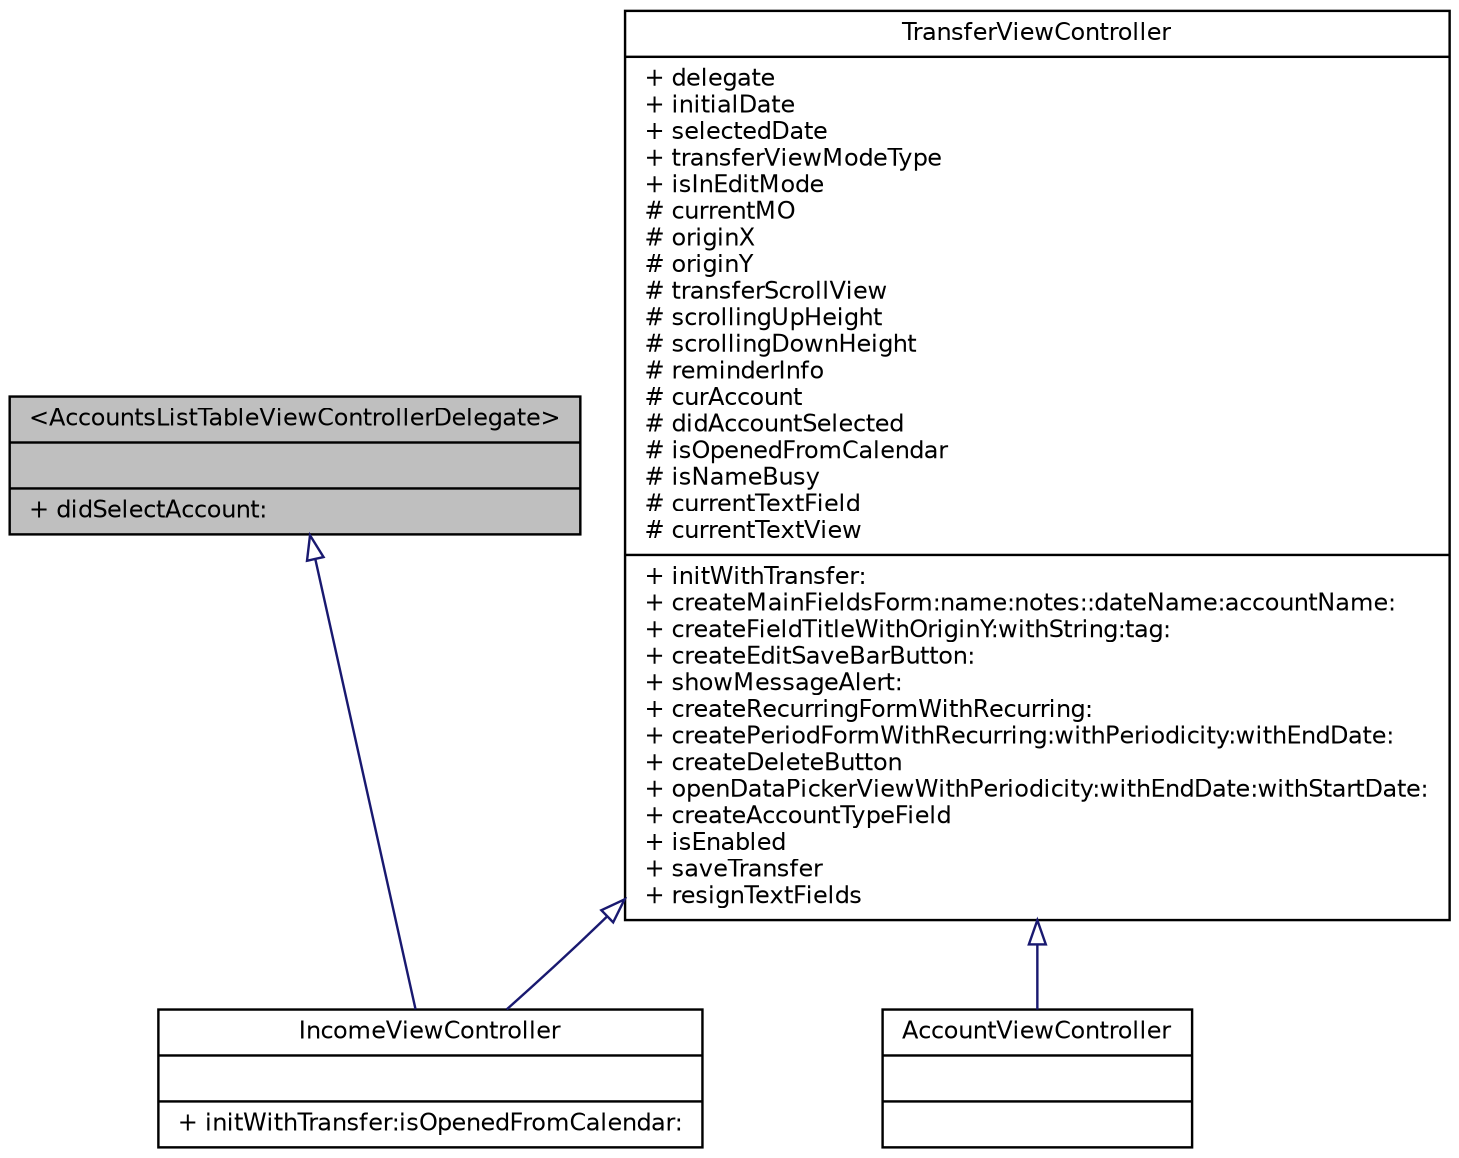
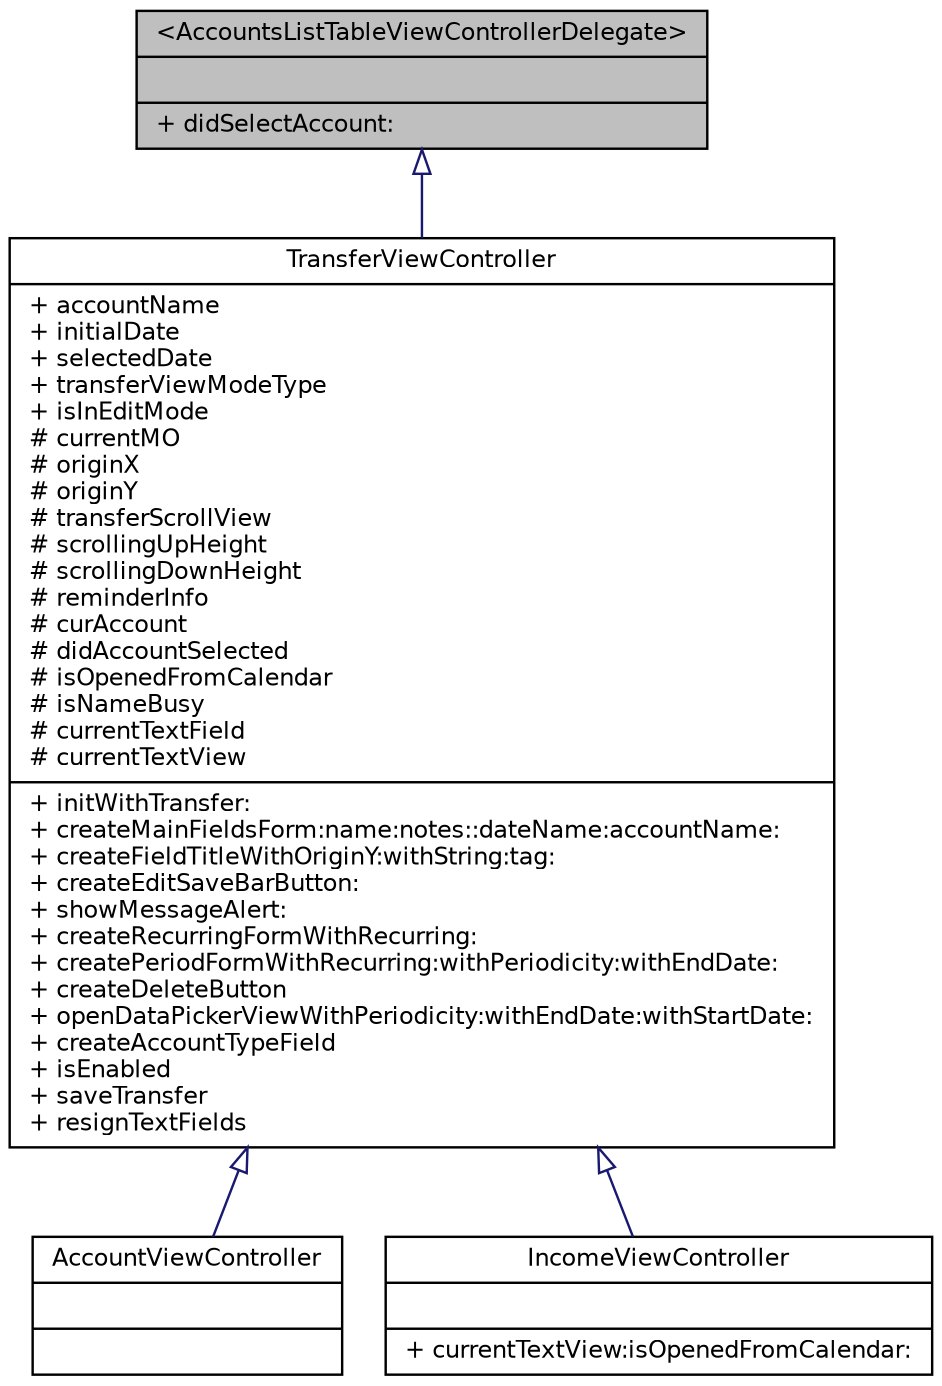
  digraph {
    node [color=black fillcolor=white fontname=Helvetica fontsize=10 shape=record style=filled]
    edge [arrowtail=empty color=midnightblue dir=back fontname=Helvetica fontsize=10 labelfontname=Helvetica labelfontsize=10 style=solid]
    n1 [fillcolor=grey75 fontcolor=black height=0.2 label="{\<AccountsListTableViewControllerDelegate\>\n||+ didSelectAccount:\l}" width=0.4]
-   n2 [height=0.2 label="{TransferViewController\n|+ delegate\l+ initialDate\l+ selectedDate\l+ transferViewModeType\l+ isInEditMode\l# currentMO\l# originX\l# originY\l# transferScrollView\l# scrollingUpHeight\l# scrollingDownHeight\l# reminderInfo\l# curAccount\l# didAccountSelected\l# isOpenedFromCalendar\l# isNameBusy\l# currentTextField\l# currentTextView\l|+ initWithTransfer:\l+ createMainFieldsForm:name:notes::dateName:accountName:\l+ createFieldTitleWithOriginY:withString:tag:\l+ createEditSaveBarButton:\l+ showMessageAlert:\l+ createRecurringFormWithRecurring:\l+ createPeriodFormWithRecurring:withPeriodicity:withEndDate:\l+ createDeleteButton\l+ openDataPickerViewWithPeriodicity:withEndDate:withStartDate:\l+ createAccountTypeField\l+ isEnabled\l+ saveTransfer\l+ resignTextFields\l}" width=0.4]
+   n2 [height=0.2 label="{TransferViewController\n|+ accountName\l+ initialDate\l+ selectedDate\l+ transferViewModeType\l+ isInEditMode\l# currentMO\l# originX\l# originY\l# transferScrollView\l# scrollingUpHeight\l# scrollingDownHeight\l# reminderInfo\l# curAccount\l# didAccountSelected\l# isOpenedFromCalendar\l# isNameBusy\l# currentTextField\l# currentTextView\l|+ initWithTransfer:\l+ createMainFieldsForm:name:notes::dateName:accountName:\l+ createFieldTitleWithOriginY:withString:tag:\l+ createEditSaveBarButton:\l+ showMessageAlert:\l+ createRecurringFormWithRecurring:\l+ createPeriodFormWithRecurring:withPeriodicity:withEndDate:\l+ createDeleteButton\l+ openDataPickerViewWithPeriodicity:withEndDate:withStartDate:\l+ createAccountTypeField\l+ isEnabled\l+ saveTransfer\l+ resignTextFields\l}" width=0.4]
    n3 [height=0.2 label="{AccountViewController\n||}" width=0.4]
-   n4 [height=0.2 label="{IncomeViewController\n||+ initWithTransfer:isOpenedFromCalendar:\l}" width=0.4]
-   n1 -> n4
+   n4 [height=0.2 label="{IncomeViewController\n||+ currentTextView:isOpenedFromCalendar:\l}" width=0.4]
+   n1 -> n2
    n2 -> n3
    n2 -> n4
  }
